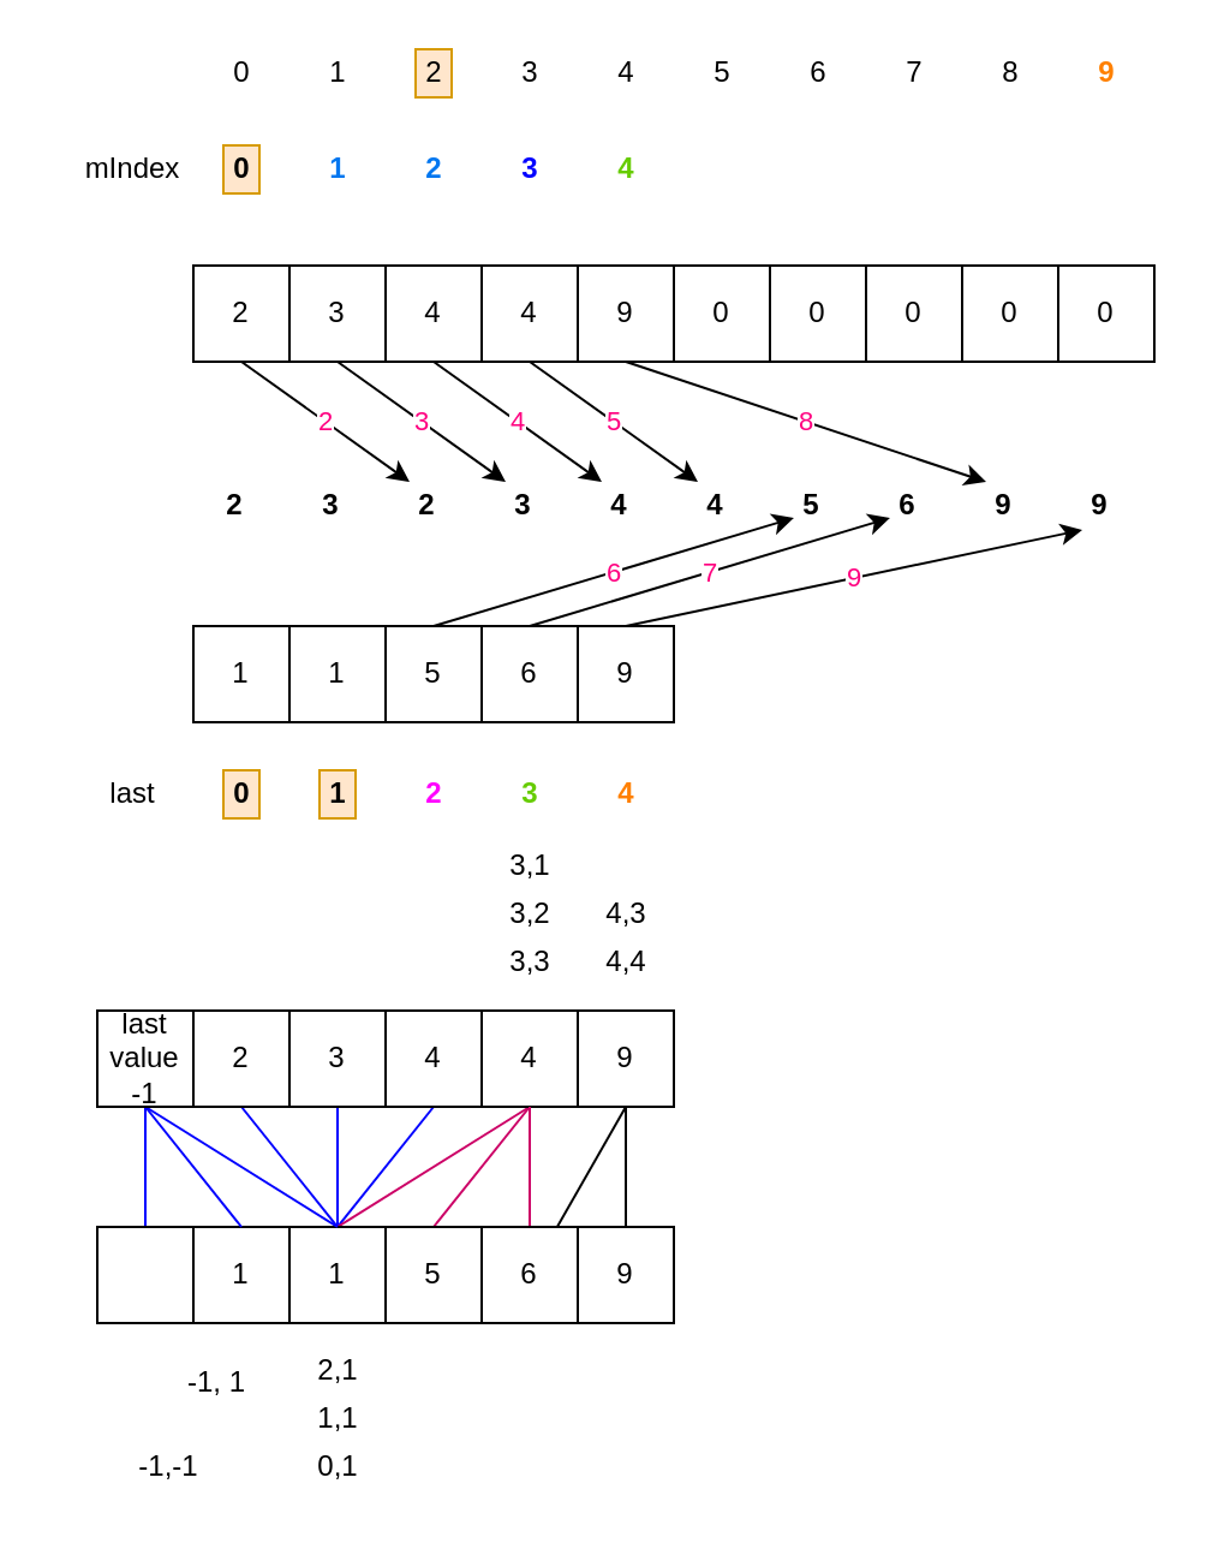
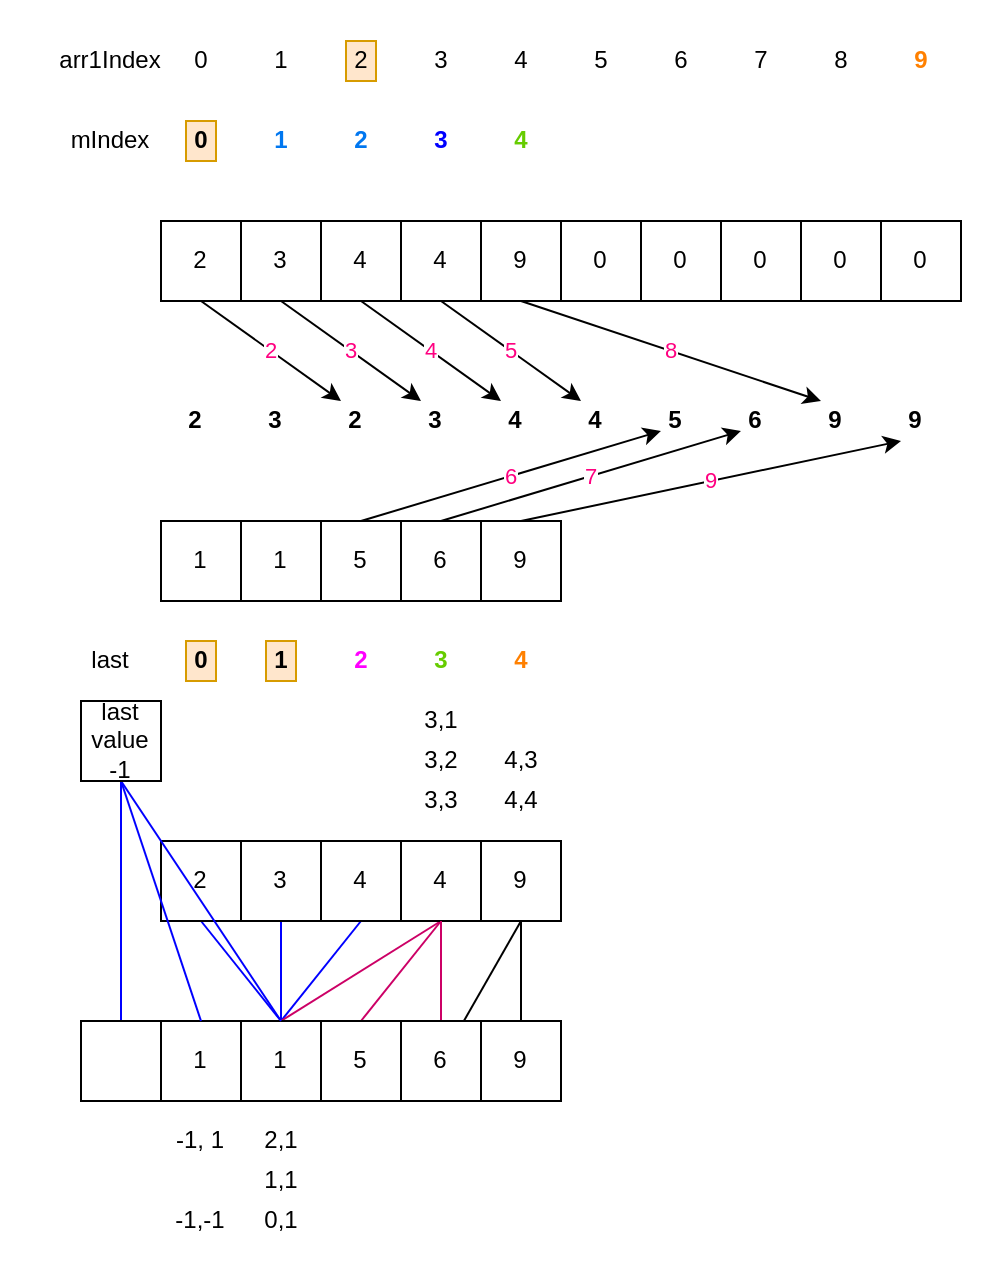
  <mxCell id="0" />
  <mxCell id="1" parent="0" />
  <mxCell id="2" value="2" style="edgeStyle=none;rounded=0;orthogonalLoop=1;jettySize=auto;html=1;exitX=0.5;exitY=1;exitDx=0;exitDy=0;entryX=0;entryY=0;entryDx=0;entryDy=0;fontColor=#FF0080;" edge="1" parent="1" source="3" target="50"><mxGeometry relative="1" as="geometry" /></mxCell>
  <mxCell id="3" value="2" style="whiteSpace=wrap;html=1;aspect=fixed;" vertex="1" parent="1"><mxGeometry x="80" y="110" width="40" height="40" as="geometry" /></mxCell>
  <mxCell id="4" value="1" style="whiteSpace=wrap;html=1;aspect=fixed;" vertex="1" parent="1"><mxGeometry x="80" y="260" width="40" height="40" as="geometry" /></mxCell>
  <mxCell id="5" value="3" style="edgeStyle=none;rounded=0;orthogonalLoop=1;jettySize=auto;html=1;exitX=0.5;exitY=1;exitDx=0;exitDy=0;entryX=0;entryY=0;entryDx=0;entryDy=0;fontColor=#FF0080;" edge="1" parent="1" source="6" target="49"><mxGeometry relative="1" as="geometry" /></mxCell>
  <mxCell id="6" value="3" style="whiteSpace=wrap;html=1;aspect=fixed;" vertex="1" parent="1"><mxGeometry x="120" y="110" width="40" height="40" as="geometry" /></mxCell>
  <mxCell id="7" value="1" style="whiteSpace=wrap;html=1;aspect=fixed;" vertex="1" parent="1"><mxGeometry x="120" y="260" width="40" height="40" as="geometry" /></mxCell>
  <mxCell id="8" value="4" style="edgeStyle=none;rounded=0;orthogonalLoop=1;jettySize=auto;html=1;exitX=0.5;exitY=1;exitDx=0;exitDy=0;entryX=0;entryY=0;entryDx=0;entryDy=0;fontColor=#FF0080;" edge="1" parent="1" source="9" target="48"><mxGeometry relative="1" as="geometry" /></mxCell>
  <mxCell id="9" value="4" style="whiteSpace=wrap;html=1;aspect=fixed;" vertex="1" parent="1"><mxGeometry x="160" y="110" width="40" height="40" as="geometry" /></mxCell>
  <mxCell id="10" value="6" style="edgeStyle=none;rounded=0;orthogonalLoop=1;jettySize=auto;html=1;exitX=0.5;exitY=0;exitDx=0;exitDy=0;entryX=0;entryY=0.75;entryDx=0;entryDy=0;fontColor=#FF0080;" edge="1" parent="1" source="11" target="56"><mxGeometry relative="1" as="geometry" /></mxCell>
  <mxCell id="11" value="5" style="whiteSpace=wrap;html=1;aspect=fixed;" vertex="1" parent="1"><mxGeometry x="160" y="260" width="40" height="40" as="geometry" /></mxCell>
  <mxCell id="12" value="5" style="edgeStyle=none;rounded=0;orthogonalLoop=1;jettySize=auto;html=1;exitX=0.5;exitY=1;exitDx=0;exitDy=0;entryX=0;entryY=0;entryDx=0;entryDy=0;fontColor=#FF0080;" edge="1" parent="1" source="13" target="57"><mxGeometry relative="1" as="geometry" /></mxCell>
  <mxCell id="13" value="4" style="whiteSpace=wrap;html=1;aspect=fixed;" vertex="1" parent="1"><mxGeometry x="200" y="110" width="40" height="40" as="geometry" /></mxCell>
  <mxCell id="14" value="7" style="rounded=0;orthogonalLoop=1;jettySize=auto;html=1;exitX=0.5;exitY=0;exitDx=0;exitDy=0;entryX=0;entryY=0.75;entryDx=0;entryDy=0;fontColor=#FF0080;" edge="1" parent="1" source="15" target="55"><mxGeometry relative="1" as="geometry" /></mxCell>
  <mxCell id="15" value="6" style="whiteSpace=wrap;html=1;aspect=fixed;" vertex="1" parent="1"><mxGeometry x="200" y="260" width="40" height="40" as="geometry" /></mxCell>
  <mxCell id="16" value="8" style="rounded=0;orthogonalLoop=1;jettySize=auto;html=1;exitX=0.5;exitY=1;exitDx=0;exitDy=0;entryX=0;entryY=0;entryDx=0;entryDy=0;fontColor=#FF0080;" edge="1" parent="1" source="17" target="54"><mxGeometry relative="1" as="geometry" /></mxCell>
  <mxCell id="17" value="9" style="whiteSpace=wrap;html=1;aspect=fixed;" vertex="1" parent="1"><mxGeometry x="240" y="110" width="40" height="40" as="geometry" /></mxCell>
  <mxCell id="18" value="9" style="rounded=0;orthogonalLoop=1;jettySize=auto;html=1;exitX=0.5;exitY=0;exitDx=0;exitDy=0;entryX=0;entryY=1;entryDx=0;entryDy=0;fontColor=#FF0080;" edge="1" parent="1" source="19" target="53"><mxGeometry relative="1" as="geometry" /></mxCell>
  <mxCell id="19" value="9" style="whiteSpace=wrap;html=1;aspect=fixed;" vertex="1" parent="1"><mxGeometry x="240" y="260" width="40" height="40" as="geometry" /></mxCell>
  <mxCell id="20" value="0" style="whiteSpace=wrap;html=1;aspect=fixed;" vertex="1" parent="1"><mxGeometry x="280" y="110" width="40" height="40" as="geometry" /></mxCell>
  <mxCell id="21" value="0" style="whiteSpace=wrap;html=1;aspect=fixed;" vertex="1" parent="1"><mxGeometry x="320" y="110" width="40" height="40" as="geometry" /></mxCell>
  <mxCell id="22" value="0" style="whiteSpace=wrap;html=1;aspect=fixed;" vertex="1" parent="1"><mxGeometry x="360" y="110" width="40" height="40" as="geometry" /></mxCell>
  <mxCell id="23" value="0" style="whiteSpace=wrap;html=1;aspect=fixed;" vertex="1" parent="1"><mxGeometry x="400" y="110" width="40" height="40" as="geometry" /></mxCell>
  <mxCell id="24" value="0" style="whiteSpace=wrap;html=1;aspect=fixed;" vertex="1" parent="1"><mxGeometry x="440" y="110" width="40" height="40" as="geometry" /></mxCell>
  <mxCell id="25" value="mIndex" style="text;html=1;strokeColor=none;fillColor=none;align=center;verticalAlign=middle;whiteSpace=wrap;rounded=0;" vertex="1" parent="1"><mxGeometry x="20" y="60" width="70" height="20" as="geometry" /></mxCell>
  <mxCell id="26" value="4" style="text;html=1;strokeColor=none;fillColor=none;align=center;verticalAlign=middle;whiteSpace=wrap;rounded=0;fontColor=#66CC00;fontStyle=1" vertex="1" parent="1"><mxGeometry x="252.5" y="60" width="15" height="20" as="geometry" /></mxCell>
  <mxCell id="27" value="3" style="text;html=1;strokeColor=none;fillColor=none;align=center;verticalAlign=middle;whiteSpace=wrap;rounded=0;fontStyle=1;fontColor=#0000FF;" vertex="1" parent="1"><mxGeometry x="212.5" y="60" width="15" height="20" as="geometry" /></mxCell>
  <mxCell id="28" value="2" style="text;html=1;strokeColor=none;fillColor=none;align=center;verticalAlign=middle;whiteSpace=wrap;rounded=0;fontStyle=1;fontColor=#0077F0;" vertex="1" parent="1"><mxGeometry x="172.5" y="60" width="15" height="20" as="geometry" /></mxCell>
  <mxCell id="29" value="1" style="text;html=1;strokeColor=none;fillColor=none;align=center;verticalAlign=middle;whiteSpace=wrap;rounded=0;fontStyle=1;fontColor=#0077F0;" vertex="1" parent="1"><mxGeometry x="132.5" y="60" width="15" height="20" as="geometry" /></mxCell>
  <mxCell id="30" value="0" style="text;html=1;strokeColor=#d79b00;fillColor=#ffe6cc;align=center;verticalAlign=middle;whiteSpace=wrap;rounded=0;fontStyle=1;" vertex="1" parent="1"><mxGeometry x="92.5" y="60" width="15" height="20" as="geometry" /></mxCell>
  <mxCell id="31" value="last" style="text;html=1;strokeColor=none;fillColor=none;align=center;verticalAlign=middle;whiteSpace=wrap;rounded=0;" vertex="1" parent="1"><mxGeometry x="20" y="320" width="70" height="20" as="geometry" /></mxCell>
  <mxCell id="32" value="4" style="text;html=1;strokeColor=none;fillColor=none;align=center;verticalAlign=middle;whiteSpace=wrap;rounded=0;fontColor=#FF8000;fontStyle=1" vertex="1" parent="1"><mxGeometry x="252.5" y="320" width="15" height="20" as="geometry" /></mxCell>
  <mxCell id="33" value="3" style="text;html=1;strokeColor=none;fillColor=none;align=center;verticalAlign=middle;whiteSpace=wrap;rounded=0;fontColor=#66CC00;fontStyle=1" vertex="1" parent="1"><mxGeometry x="212.5" y="320" width="15" height="20" as="geometry" /></mxCell>
  <mxCell id="34" value="2" style="text;html=1;strokeColor=none;fillColor=none;align=center;verticalAlign=middle;whiteSpace=wrap;rounded=0;fontStyle=1;fontColor=#FF00FF;" vertex="1" parent="1"><mxGeometry x="172.5" y="320" width="15" height="20" as="geometry" /></mxCell>
  <mxCell id="35" value="1" style="text;html=1;strokeColor=#d79b00;fillColor=#ffe6cc;align=center;verticalAlign=middle;whiteSpace=wrap;rounded=0;fontStyle=1;" vertex="1" parent="1"><mxGeometry x="132.5" y="320" width="15" height="20" as="geometry" /></mxCell>
  <mxCell id="36" value="0" style="text;html=1;strokeColor=#d79b00;fillColor=#ffe6cc;align=center;verticalAlign=middle;whiteSpace=wrap;rounded=0;fontStyle=1" vertex="1" parent="1"><mxGeometry x="92.5" y="320" width="15" height="20" as="geometry" /></mxCell>
+ <mxCell id="37" value="arr1Index" style="text;html=1;strokeColor=none;fillColor=none;align=center;verticalAlign=middle;whiteSpace=wrap;rounded=0;" vertex="1" parent="1"><mxGeometry x="20" y="20" width="70" height="20" as="geometry" /></mxCell>
  <mxCell id="38" value="4" style="text;html=1;strokeColor=none;fillColor=none;align=center;verticalAlign=middle;whiteSpace=wrap;rounded=0;" vertex="1" parent="1"><mxGeometry x="252.5" y="20" width="15" height="20" as="geometry" /></mxCell>
  <mxCell id="39" value="3" style="text;html=1;strokeColor=none;fillColor=none;align=center;verticalAlign=middle;whiteSpace=wrap;rounded=0;" vertex="1" parent="1"><mxGeometry x="212.5" y="20" width="15" height="20" as="geometry" /></mxCell>
  <mxCell id="40" value="2" style="text;html=1;strokeColor=#d79b00;fillColor=#ffe6cc;align=center;verticalAlign=middle;whiteSpace=wrap;rounded=0;" vertex="1" parent="1"><mxGeometry x="172.5" y="20" width="15" height="20" as="geometry" /></mxCell>
  <mxCell id="41" value="1" style="text;html=1;strokeColor=none;fillColor=none;align=center;verticalAlign=middle;whiteSpace=wrap;rounded=0;" vertex="1" parent="1"><mxGeometry x="132.5" y="20" width="15" height="20" as="geometry" /></mxCell>
  <mxCell id="42" value="0" style="text;html=1;strokeColor=none;fillColor=none;align=center;verticalAlign=middle;whiteSpace=wrap;rounded=0;" vertex="1" parent="1"><mxGeometry x="92.5" y="20" width="15" height="20" as="geometry" /></mxCell>
  <mxCell id="43" value="9" style="text;html=1;strokeColor=none;fillColor=none;align=center;verticalAlign=middle;whiteSpace=wrap;rounded=0;fontColor=#FF8000;fontStyle=1" vertex="1" parent="1"><mxGeometry x="452.5" y="20" width="15" height="20" as="geometry" /></mxCell>
  <mxCell id="44" value="8" style="text;html=1;strokeColor=none;fillColor=none;align=center;verticalAlign=middle;whiteSpace=wrap;rounded=0;" vertex="1" parent="1"><mxGeometry x="412.5" y="20" width="15" height="20" as="geometry" /></mxCell>
  <mxCell id="45" value="7" style="text;html=1;strokeColor=none;fillColor=none;align=center;verticalAlign=middle;whiteSpace=wrap;rounded=0;" vertex="1" parent="1"><mxGeometry x="372.5" y="20" width="15" height="20" as="geometry" /></mxCell>
  <mxCell id="46" value="6" style="text;html=1;strokeColor=none;fillColor=none;align=center;verticalAlign=middle;whiteSpace=wrap;rounded=0;" vertex="1" parent="1"><mxGeometry x="332.5" y="20" width="15" height="20" as="geometry" /></mxCell>
  <mxCell id="47" value="5" style="text;html=1;strokeColor=none;fillColor=none;align=center;verticalAlign=middle;whiteSpace=wrap;rounded=0;" vertex="1" parent="1"><mxGeometry x="292.5" y="20" width="15" height="20" as="geometry" /></mxCell>
  <mxCell id="48" value="4" style="text;html=1;strokeColor=none;fillColor=none;align=center;verticalAlign=middle;whiteSpace=wrap;rounded=0;fontStyle=1;fontColor=#000000;" vertex="1" parent="1"><mxGeometry x="250" y="200" width="15" height="20" as="geometry" /></mxCell>
  <mxCell id="49" value="3" style="text;html=1;strokeColor=none;fillColor=none;align=center;verticalAlign=middle;whiteSpace=wrap;rounded=0;fontStyle=1;fontColor=#000000;" vertex="1" parent="1"><mxGeometry x="210" y="200" width="15" height="20" as="geometry" /></mxCell>
  <mxCell id="50" value="2" style="text;html=1;strokeColor=none;fillColor=none;align=center;verticalAlign=middle;whiteSpace=wrap;rounded=0;fontStyle=1;fontColor=#000000;" vertex="1" parent="1"><mxGeometry x="170" y="200" width="15" height="20" as="geometry" /></mxCell>
  <mxCell id="51" value="3" style="text;html=1;strokeColor=none;fillColor=none;align=center;verticalAlign=middle;whiteSpace=wrap;rounded=0;fontStyle=1;fontColor=#000000;" vertex="1" parent="1"><mxGeometry x="130" y="200" width="15" height="20" as="geometry" /></mxCell>
  <mxCell id="52" value="2" style="text;html=1;strokeColor=none;fillColor=none;align=center;verticalAlign=middle;whiteSpace=wrap;rounded=0;fontStyle=1;fontColor=#000000;" vertex="1" parent="1"><mxGeometry x="90" y="200" width="15" height="20" as="geometry" /></mxCell>
  <mxCell id="53" value="9" style="text;html=1;strokeColor=none;fillColor=none;align=center;verticalAlign=middle;whiteSpace=wrap;rounded=0;fontColor=#000000;fontStyle=1" vertex="1" parent="1"><mxGeometry x="450" y="200" width="15" height="20" as="geometry" /></mxCell>
  <mxCell id="54" value="9" style="text;html=1;strokeColor=none;fillColor=none;align=center;verticalAlign=middle;whiteSpace=wrap;rounded=0;fontStyle=1;fontColor=#000000;" vertex="1" parent="1"><mxGeometry x="410" y="200" width="15" height="20" as="geometry" /></mxCell>
  <mxCell id="55" value="6" style="text;html=1;strokeColor=none;fillColor=none;align=center;verticalAlign=middle;whiteSpace=wrap;rounded=0;fontStyle=1;fontColor=#000000;" vertex="1" parent="1"><mxGeometry x="370" y="200" width="15" height="20" as="geometry" /></mxCell>
  <mxCell id="56" value="5" style="text;html=1;strokeColor=none;fillColor=none;align=center;verticalAlign=middle;whiteSpace=wrap;rounded=0;fontStyle=1;fontColor=#000000;" vertex="1" parent="1"><mxGeometry x="330" y="200" width="15" height="20" as="geometry" /></mxCell>
  <mxCell id="57" value="4" style="text;html=1;strokeColor=none;fillColor=none;align=center;verticalAlign=middle;whiteSpace=wrap;rounded=0;fontStyle=1;fontColor=#000000;" vertex="1" parent="1"><mxGeometry x="290" y="200" width="15" height="20" as="geometry" /></mxCell>
  <mxCell id="58" value="4,4" style="text;html=1;strokeColor=none;fillColor=none;align=center;verticalAlign=middle;whiteSpace=wrap;rounded=0;" vertex="1" parent="1"><mxGeometry x="252.5" y="390" width="15" height="20" as="geometry" /></mxCell>
  <mxCell id="59" value="2,1" style="text;html=1;strokeColor=none;fillColor=none;align=center;verticalAlign=middle;whiteSpace=wrap;rounded=0;" vertex="1" parent="1"><mxGeometry x="132.5" y="560" width="15" height="20" as="geometry" /></mxCell>
  <mxCell id="60" value="3,1" style="text;html=1;strokeColor=none;fillColor=none;align=center;verticalAlign=middle;whiteSpace=wrap;rounded=0;" vertex="1" parent="1"><mxGeometry x="212.5" y="350" width="15" height="20" as="geometry" /></mxCell>
  <mxCell id="61" value="3,3" style="text;html=1;strokeColor=none;fillColor=none;align=center;verticalAlign=middle;whiteSpace=wrap;rounded=0;" vertex="1" parent="1"><mxGeometry x="212.5" y="390" width="15" height="20" as="geometry" /></mxCell>
  <mxCell id="62" value="4,3" style="text;html=1;strokeColor=none;fillColor=none;align=center;verticalAlign=middle;whiteSpace=wrap;rounded=0;" vertex="1" parent="1"><mxGeometry x="252.5" y="370" width="15" height="20" as="geometry" /></mxCell>
  <mxCell id="63" value="0,1" style="text;html=1;strokeColor=none;fillColor=none;align=center;verticalAlign=middle;whiteSpace=wrap;rounded=0;" vertex="1" parent="1"><mxGeometry x="132.5" y="600" width="15" height="20" as="geometry" /></mxCell>
  <mxCell id="64" value="3,2" style="text;html=1;strokeColor=none;fillColor=none;align=center;verticalAlign=middle;whiteSpace=wrap;rounded=0;" vertex="1" parent="1"><mxGeometry x="212.5" y="370" width="15" height="20" as="geometry" /></mxCell>
  <mxCell id="65" value="1,1" style="text;html=1;strokeColor=none;fillColor=none;align=center;verticalAlign=middle;whiteSpace=wrap;rounded=0;" vertex="1" parent="1"><mxGeometry x="132.5" y="580" width="15" height="20" as="geometry" /></mxCell>
  <mxCell id="66" style="edgeStyle=none;rounded=0;orthogonalLoop=1;jettySize=auto;html=1;fontColor=#FF0080;endArrow=none;endFill=0;strokeColor=#0000FF;exitX=0.5;exitY=1;exitDx=0;exitDy=0;entryX=0.5;entryY=0;entryDx=0;entryDy=0;" edge="1" parent="1" source="70" target="80"><mxGeometry relative="1" as="geometry" /></mxCell>
  <mxCell id="67" style="edgeStyle=none;rounded=0;orthogonalLoop=1;jettySize=auto;html=1;fontColor=#FF0080;endArrow=none;endFill=0;strokeColor=#0000FF;entryX=0.5;entryY=0;entryDx=0;entryDy=0;exitX=0.5;exitY=1;exitDx=0;exitDy=0;" edge="1" parent="1" source="68" target="80"><mxGeometry relative="1" as="geometry" /></mxCell>
  <mxCell id="68" value="2" style="whiteSpace=wrap;html=1;aspect=fixed;" vertex="1" parent="1"><mxGeometry x="80" y="420" width="40" height="40" as="geometry" /></mxCell>
  <mxCell id="69" style="edgeStyle=none;rounded=0;orthogonalLoop=1;jettySize=auto;html=1;fontColor=#FF0080;endArrow=none;endFill=0;strokeColor=#0000FF;exitX=0.5;exitY=1;exitDx=0;exitDy=0;entryX=0.5;entryY=0;entryDx=0;entryDy=0;" edge="1" parent="1" source="72" target="80"><mxGeometry relative="1" as="geometry" /></mxCell>
  <mxCell id="70" value="3" style="whiteSpace=wrap;html=1;aspect=fixed;" vertex="1" parent="1"><mxGeometry x="120" y="420" width="40" height="40" as="geometry" /></mxCell>
  <mxCell id="71" style="edgeStyle=none;rounded=0;orthogonalLoop=1;jettySize=auto;html=1;fontColor=#FF0080;endArrow=none;endFill=0;strokeColor=#CC0066;entryX=0.5;entryY=0;entryDx=0;entryDy=0;exitX=0.5;exitY=1;exitDx=0;exitDy=0;" edge="1" parent="1" source="74" target="80"><mxGeometry relative="1" as="geometry" /></mxCell>
  <mxCell id="72" value="4" style="whiteSpace=wrap;html=1;aspect=fixed;" vertex="1" parent="1"><mxGeometry x="160" y="420" width="40" height="40" as="geometry" /></mxCell>
  <mxCell id="73" style="edgeStyle=none;rounded=0;orthogonalLoop=1;jettySize=auto;html=1;fontColor=#FF0080;endArrow=none;endFill=0;strokeColor=#CC0066;exitX=0.5;exitY=1;exitDx=0;exitDy=0;entryX=0.5;entryY=0;entryDx=0;entryDy=0;" edge="1" parent="1" source="74" target="81"><mxGeometry relative="1" as="geometry" /></mxCell>
  <mxCell id="74" value="4" style="whiteSpace=wrap;html=1;aspect=fixed;" vertex="1" parent="1"><mxGeometry x="200" y="420" width="40" height="40" as="geometry" /></mxCell>
  <mxCell id="75" style="edgeStyle=none;rounded=0;orthogonalLoop=1;jettySize=auto;html=1;fontColor=#FF0080;endArrow=none;endFill=0;" edge="1" parent="1" source="78" target="83"><mxGeometry relative="1" as="geometry" /></mxCell>
  <mxCell id="76" style="edgeStyle=none;rounded=0;orthogonalLoop=1;jettySize=auto;html=1;fontColor=#FF0080;endArrow=none;endFill=0;exitX=0.5;exitY=1;exitDx=0;exitDy=0;" edge="1" parent="1" source="78" target="82"><mxGeometry relative="1" as="geometry" /></mxCell>
  <mxCell id="77" style="edgeStyle=none;rounded=0;orthogonalLoop=1;jettySize=auto;html=1;fontColor=#FF0080;endArrow=none;endFill=0;strokeColor=#CC0066;" edge="1" parent="1" source="74" target="82"><mxGeometry relative="1" as="geometry" /></mxCell>
  <mxCell id="78" value="9" style="whiteSpace=wrap;html=1;aspect=fixed;" vertex="1" parent="1"><mxGeometry x="240" y="420" width="40" height="40" as="geometry" /></mxCell>
  <mxCell id="79" value="1" style="whiteSpace=wrap;html=1;aspect=fixed;" vertex="1" parent="1"><mxGeometry x="80" y="510" width="40" height="40" as="geometry" /></mxCell>
  <mxCell id="80" value="1" style="whiteSpace=wrap;html=1;aspect=fixed;" vertex="1" parent="1"><mxGeometry x="120" y="510" width="40" height="40" as="geometry" /></mxCell>
  <mxCell id="81" value="5" style="whiteSpace=wrap;html=1;aspect=fixed;" vertex="1" parent="1"><mxGeometry x="160" y="510" width="40" height="40" as="geometry" /></mxCell>
  <mxCell id="82" value="6" style="whiteSpace=wrap;html=1;aspect=fixed;" vertex="1" parent="1"><mxGeometry x="200" y="510" width="40" height="40" as="geometry" /></mxCell>
  <mxCell id="83" value="9" style="whiteSpace=wrap;html=1;aspect=fixed;" vertex="1" parent="1"><mxGeometry x="240" y="510" width="40" height="40" as="geometry" /></mxCell>
  <mxCell id="84" style="edgeStyle=none;rounded=0;orthogonalLoop=1;jettySize=auto;html=1;exitX=0.5;exitY=1;exitDx=0;exitDy=0;entryX=0.5;entryY=0;entryDx=0;entryDy=0;endArrow=none;endFill=0;strokeColor=#0000FF;fontColor=#FF0080;" edge="1" parent="1" source="87" target="80"><mxGeometry relative="1" as="geometry" /></mxCell>
  <mxCell id="85" style="edgeStyle=none;rounded=0;orthogonalLoop=1;jettySize=auto;html=1;exitX=0.5;exitY=1;exitDx=0;exitDy=0;entryX=0.5;entryY=0;entryDx=0;entryDy=0;endArrow=none;endFill=0;strokeColor=#0000FF;fontColor=#FF0080;" edge="1" parent="1" source="87" target="79"><mxGeometry relative="1" as="geometry" /></mxCell>
  <mxCell id="86" style="edgeStyle=none;rounded=0;orthogonalLoop=1;jettySize=auto;html=1;exitX=0.5;exitY=1;exitDx=0;exitDy=0;entryX=0.5;entryY=0;entryDx=0;entryDy=0;endArrow=none;endFill=0;strokeColor=#0000FF;fontColor=#FF0080;" edge="1" parent="1" source="87" target="88"><mxGeometry relative="1" as="geometry" /></mxCell>
- <mxCell id="87" value="last value -1" style="whiteSpace=wrap;html=1;aspect=fixed;" vertex="1" parent="1"><mxGeometry x="40" y="420" width="40" height="40" as="geometry" /></mxCell>
+ <mxCell id="87" value="last value -1" style="whiteSpace=wrap;html=1;aspect=fixed;" vertex="1" parent="1"><mxGeometry x="40" y="350" width="40" height="40" as="geometry" /></mxCell>
  <mxCell id="88" value="" style="whiteSpace=wrap;html=1;aspect=fixed;" vertex="1" parent="1"><mxGeometry x="40" y="510" width="40" height="40" as="geometry" /></mxCell>
- <mxCell id="89" value="-1, 1" style="text;html=1;strokeColor=none;fillColor=none;align=center;verticalAlign=middle;whiteSpace=wrap;rounded=0;" vertex="1" parent="1"><mxGeometry x="76.25" y="565" width="27.5" height="20" as="geometry" /></mxCell>
- <mxCell id="90" value="-1,-1" style="text;html=1;strokeColor=none;fillColor=none;align=center;verticalAlign=middle;whiteSpace=wrap;rounded=0;" vertex="1" parent="1"><mxGeometry x="56.25" y="600" width="27.5" height="20" as="geometry" /></mxCell>
+ <mxCell id="89" value="-1, 1" style="text;html=1;strokeColor=none;fillColor=none;align=center;verticalAlign=middle;whiteSpace=wrap;rounded=0;" vertex="1" parent="1"><mxGeometry x="86.25" y="560" width="27.5" height="20" as="geometry" /></mxCell>
+ <mxCell id="90" value="-1,-1" style="text;html=1;strokeColor=none;fillColor=none;align=center;verticalAlign=middle;whiteSpace=wrap;rounded=0;" vertex="1" parent="1"><mxGeometry x="86.25" y="600" width="27.5" height="20" as="geometry" /></mxCell>
